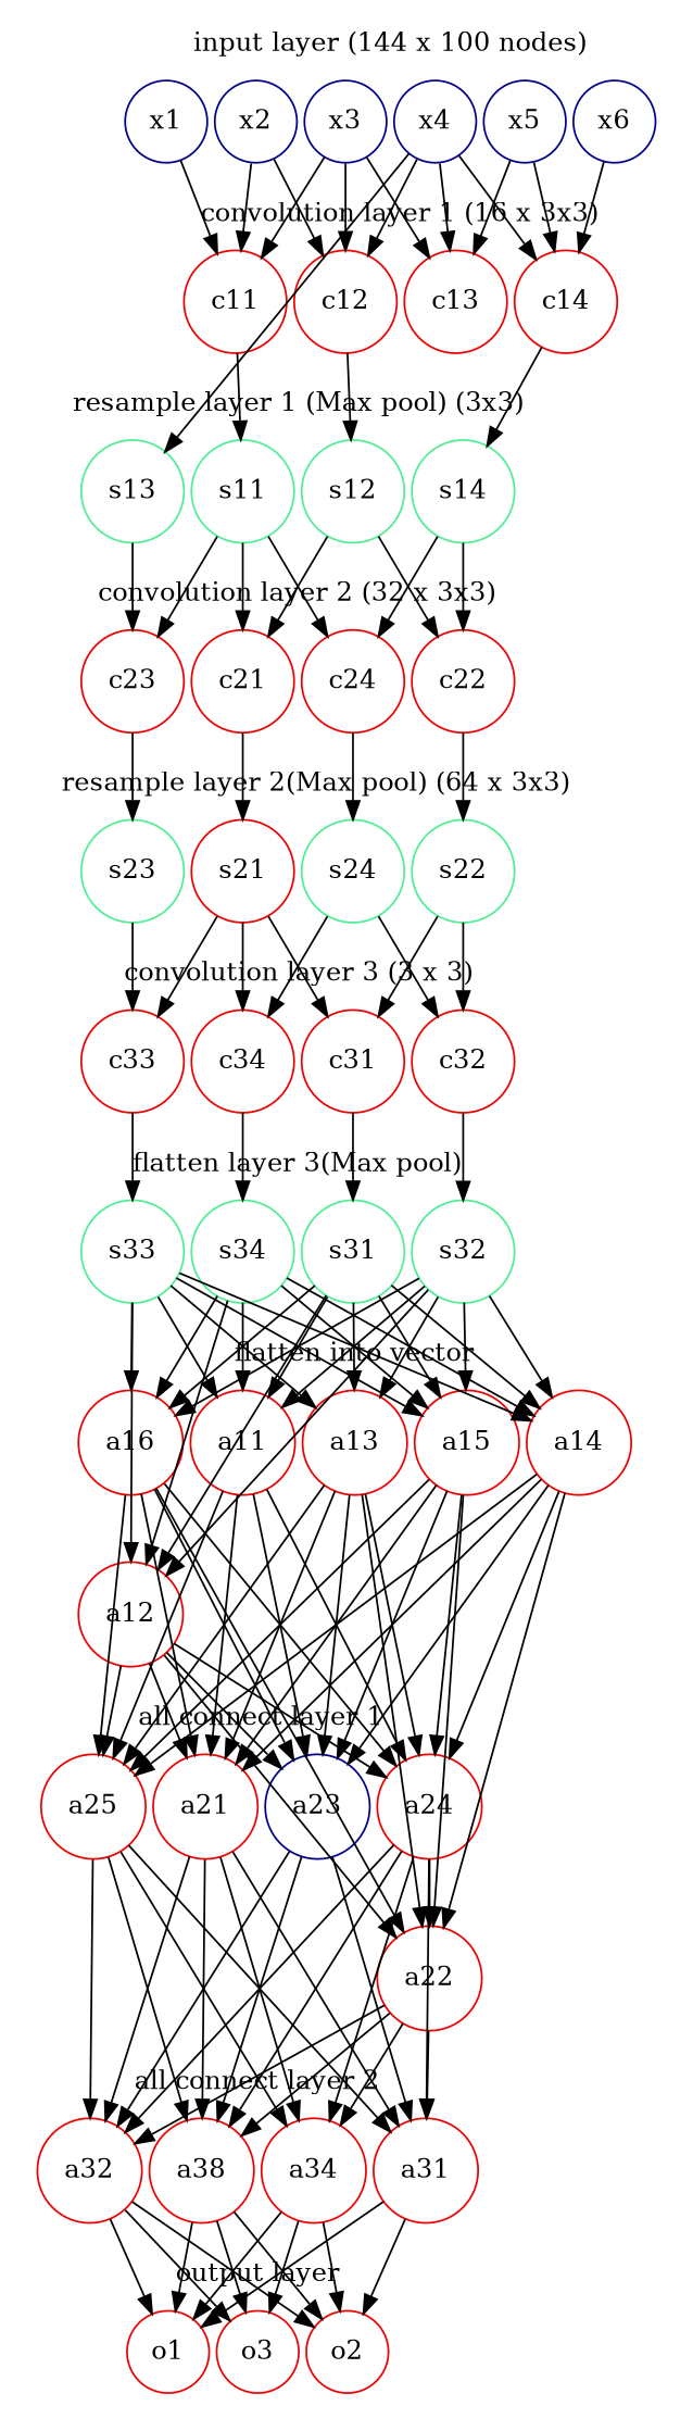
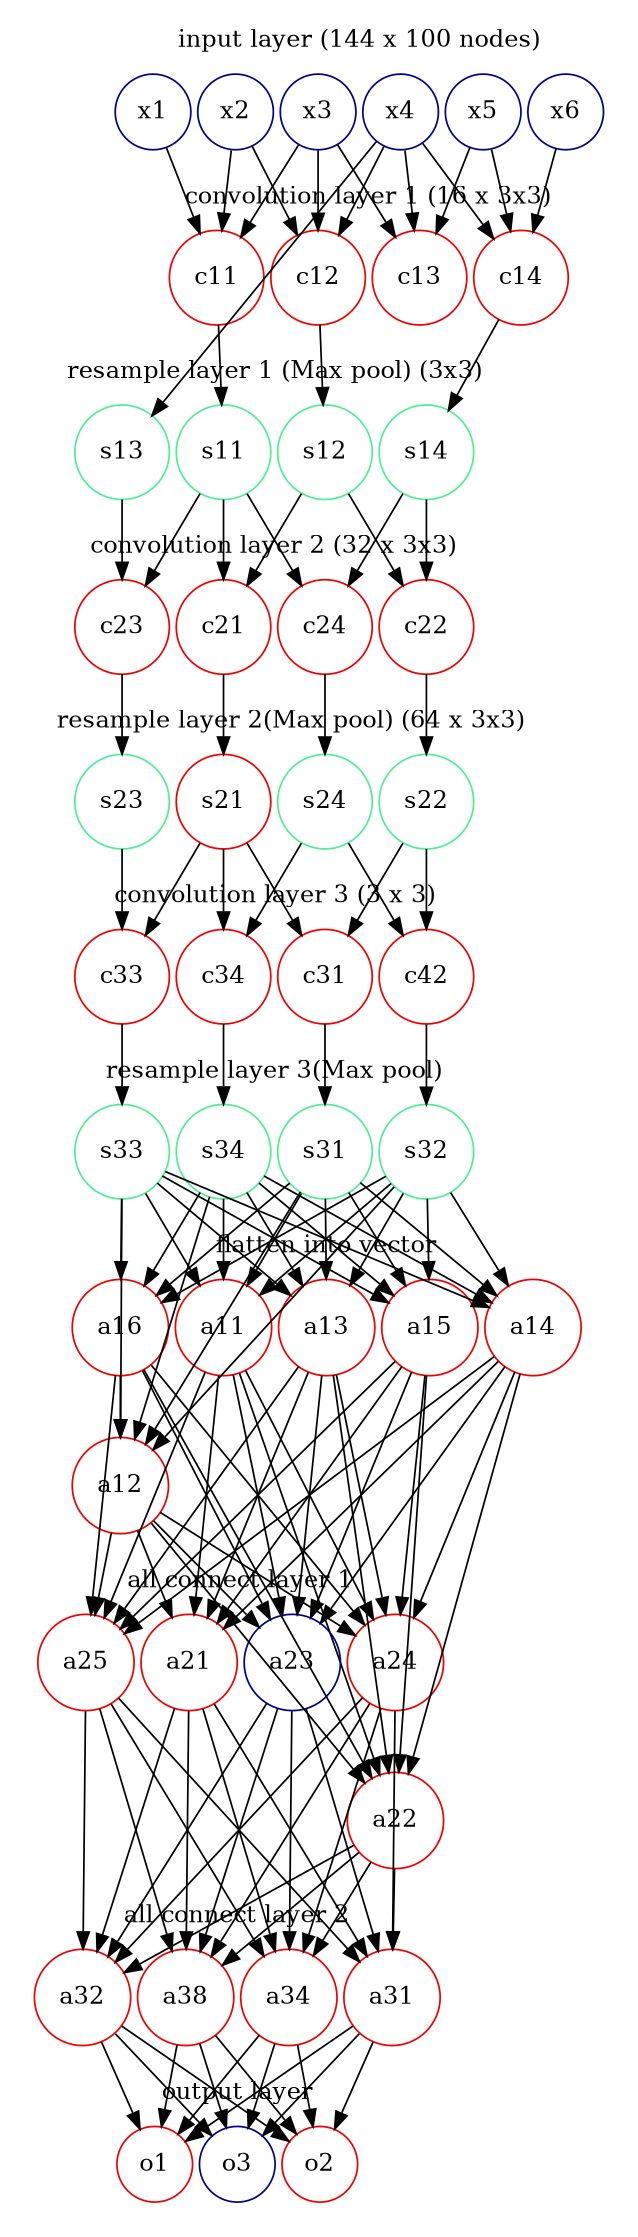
  digraph {
    compound=true
    nodesep=.05
    ordering=out
    rankdir=TB
    splines=line
    node [color=red2 shape=circle style=solid]
    x1 [color=blue4]
    x2 [color=blue4]
    x3 [color=blue4]
    x4 [color=blue4]
    x5 [color=blue4]
    x6 [color=blue4]
    c11
    c12
    c13
    c14
    s11 [color=seagreen2]
    s12 [color=seagreen2]
    s13 [color=seagreen2]
    s14 [color=seagreen2]
    c21
    c22
    c23
    c24
    s21
    s22 [color=seagreen2]
    s23 [color=seagreen2]
    s24 [color=seagreen2]
    c31
-   c32
+   c32 [label=c42]
    c33
    c34
    s31 [color=seagreen2]
    s32 [color=seagreen2]
    s33 [color=seagreen2]
    s34 [color=seagreen2]
    a11
    a12
    a13
    a14
    a15
    a16
    a21
    a22
    a23 [color=blue4]
    a24
    a25
    a31
    a32
    n44 [label=a38]
    a34
    o1
    o2
-   o3
+   o3 [color=blue4]
    subgraph cluster_1 {
      color=white
      label="input layer (144 x 100 nodes)"
      rank=same
      x1
      x2
      x3
      x4
      x5
      x6
    }
    subgraph cluster_2 {
      color=white
      label="convolution layer 1 (16 x 3x3)"
      rank=source
      c11
      c12
      c13
      c14
    }
    subgraph cluster_3 {
      color=white
      label="resample layer 1 (Max pool) (3x3)"
      rank=source
      s11
      s12
      s13
      s14
    }
    subgraph cluster_4 {
      color=white
      label="convolution layer 2 (32 x 3x3)"
      c21
      c22
      c23
      c24
    }
    subgraph cluster_5 {
      color=white
      label="resample layer 2(Max pool) (64 x 3x3) "
      s21
      s22
      s23
      s24
    }
    subgraph cluster_6 {
      color=white
      label="convolution layer 3 (3 x 3)"
      c31
      c32
      c33
      c34
    }
    subgraph cluster_7 {
      color=white
-     label="flatten layer 3(Max pool)"
+     label="resample layer 3(Max pool)"
      s31
      s32
      s33
      s34
    }
    subgraph cluster_8 {
      color=white
      label="flatten into vector"
      a11
      a12
      a13
      a14
      a15
      a16
    }
    subgraph cluster_9 {
      color=white
      label="all connect layer 1"
      a21
      a22
      a23
      a24
      a25
    }
    subgraph cluster_10 {
      color=white
      label="all connect layer 2"
      a31
      a32
      n44
      a34
    }
    subgraph cluster_11 {
      color=white
      label="output layer"
      o1
      o2
      o3
    }
    x1 -> c11
    x2 -> c11
    x2 -> c12
    x3 -> c11
    x3 -> c12
    x3 -> c13
    x4 -> c12
    x4 -> c13
    x4 -> c14
    x4 -> s13
    x5 -> c13
    x5 -> c14
    x6 -> c14
    c11 -> s11
    c12 -> s12
    c14 -> s14
    s11 -> c21
    s11 -> c23
    s11 -> c24
    s12 -> c21
    s12 -> c22
    s13 -> c23
    s14 -> c22
    s14 -> c24
    c21 -> s21
    c22 -> s22
    c23 -> s23
    c24 -> s24
    s21 -> c31
    s21 -> c33
    s21 -> c34
    s22 -> c31
    s22 -> c32
    s23 -> c33
    s24 -> c32
    s24 -> c34
    c31 -> s31
    c32 -> s32
    c33 -> s33
    c34 -> s34
    s31 -> a11
    s31 -> a12
    s31 -> a13
    s31 -> a14
    s31 -> a15
    s31 -> a16
    s32 -> a11
    s32 -> a12
    s32 -> a13
    s32 -> a14
    s32 -> a15
    s32 -> a16
    s33 -> a11
    s33 -> a12
    s33 -> a13
    s33 -> a14
    s33 -> a15
    s33 -> a16
    s34 -> a11
    s34 -> a12
+   s34 -> a13
    s34 -> a14
    s34 -> a15
    s34 -> a16
    a11 -> a21
-   a24 -> a22
+   a11 -> a22
    a11 -> a23
    a11 -> a24
    a11 -> a25
    a12 -> a21
    a12 -> a22
    a12 -> a23
    a12 -> a24
    a12 -> a25
    a13 -> a21
    a13 -> a22
    a13 -> a23
    a13 -> a24
    a13 -> a25
    a14 -> a21
    a14 -> a22
    a14 -> a23
    a14 -> a24
    a14 -> a25
    a15 -> a21
    a15 -> a22
    a15 -> a23
    a15 -> a24
    a15 -> a25
-   a16 -> a21
+   a16 -> a12
    a16 -> a22
    a16 -> a23
    a16 -> a24
    a16 -> a25
    a21 -> a31
    a21 -> a32
    a21 -> n44
    a21 -> a34
    a22 -> a31
    a22 -> a32
    a22 -> n44
    a22 -> a34
    a23 -> a31
    a23 -> a32
    a23 -> n44
+   a23 -> a34
    a24 -> a31
    a24 -> a32
    a24 -> n44
    a24 -> a34
    a25 -> a31
    a25 -> a32
    a25 -> n44
    a25 -> a34
    a31 -> o1
    a31 -> o2
+   a31 -> o3
    a32 -> o1
    a32 -> o2
    a32 -> o3
    n44 -> o1
    n44 -> o2
    n44 -> o3
    a34 -> o1
    a34 -> o2
    a34 -> o3
  }
